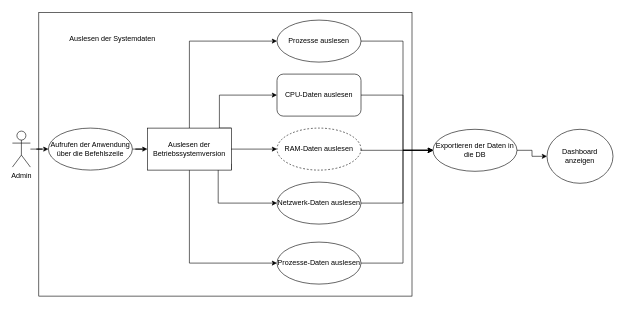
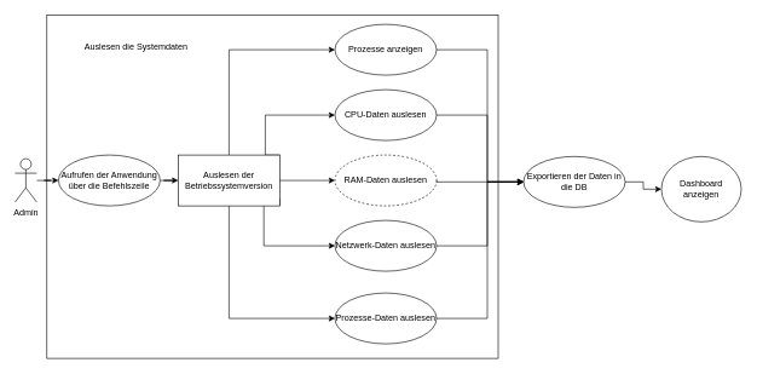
  <mxCell id="0" />
  <mxCell id="1" parent="0" />
  <mxCell id="2" value="" style="rounded=0;whiteSpace=wrap;html=1;" vertex="1" parent="1"><mxGeometry x="64" y="20" width="622" height="473" as="geometry" /></mxCell>
  <mxCell id="3" value="" style="edgeStyle=orthogonalEdgeStyle;rounded=0;orthogonalLoop=1;jettySize=auto;html=1;" parent="1" source="4" target="6" edge="1"><mxGeometry relative="1" as="geometry" /></mxCell>
  <mxCell id="4" value="Admin" style="shape=umlActor;verticalLabelPosition=bottom;verticalAlign=top;html=1;outlineConnect=0;" parent="1" vertex="1"><mxGeometry x="20" y="218" width="30" height="60" as="geometry" /></mxCell>
  <mxCell id="5" value="" style="edgeStyle=orthogonalEdgeStyle;rounded=0;orthogonalLoop=1;jettySize=auto;html=1;" parent="1" source="6" target="22" edge="1"><mxGeometry relative="1" as="geometry" /></mxCell>
  <mxCell id="6" value="Aufrufen der Anwendung über die Befehlszeile" style="ellipse;whiteSpace=wrap;html=1;" parent="1" vertex="1"><mxGeometry x="80" y="213" width="140" height="70" as="geometry" /></mxCell>
  <mxCell id="7" style="edgeStyle=orthogonalEdgeStyle;rounded=0;orthogonalLoop=1;jettySize=auto;html=1;exitX=1;exitY=0.5;exitDx=0;exitDy=0;entryX=0;entryY=0.5;entryDx=0;entryDy=0;" edge="1" parent="1" source="8" target="24"><mxGeometry relative="1" as="geometry"><Array as="points"><mxPoint x="671" y="68" /><mxPoint x="671" y="250" /></Array></mxGeometry></mxCell>
- <mxCell id="8" value="Prozesse auslesen" style="ellipse;whiteSpace=wrap;html=1;" parent="1" vertex="1"><mxGeometry x="461" y="33" width="140" height="70" as="geometry" /></mxCell>
+ <mxCell id="8" value="Prozesse anzeigen" style="ellipse;whiteSpace=wrap;html=1;" parent="1" vertex="1"><mxGeometry x="461" y="33" width="140" height="70" as="geometry" /></mxCell>
  <mxCell id="9" style="edgeStyle=orthogonalEdgeStyle;rounded=0;orthogonalLoop=1;jettySize=auto;html=1;exitX=1;exitY=0.5;exitDx=0;exitDy=0;entryX=0;entryY=0.5;entryDx=0;entryDy=0;" parent="1" source="10" target="24" edge="1"><mxGeometry relative="1" as="geometry"><Array as="points"><mxPoint x="671" y="158" /><mxPoint x="671" y="250" /></Array></mxGeometry></mxCell>
- <mxCell id="10" value="CPU-Daten auslesen" style="whiteSpace=wrap;html=1;rounded=1;" parent="1" vertex="1"><mxGeometry x="461" y="123" width="140" height="70" as="geometry" /></mxCell>
+ <mxCell id="10" value="CPU-Daten auslesen" style="ellipse;whiteSpace=wrap;html=1;" parent="1" vertex="1"><mxGeometry x="461" y="123" width="140" height="70" as="geometry" /></mxCell>
  <mxCell id="11" style="edgeStyle=orthogonalEdgeStyle;rounded=0;orthogonalLoop=1;jettySize=auto;html=1;exitX=1;exitY=0.5;exitDx=0;exitDy=0;" parent="1" source="12" edge="1"><mxGeometry relative="1" as="geometry"><mxPoint x="721" y="250" as="targetPoint" /><Array as="points"><mxPoint x="601" y="250" /></Array></mxGeometry></mxCell>
  <mxCell id="12" value="RAM-Daten auslesen" style="ellipse;whiteSpace=wrap;html=1;dashed=1;" parent="1" vertex="1"><mxGeometry x="461" y="213" width="140" height="70" as="geometry" /></mxCell>
  <mxCell id="13" style="edgeStyle=orthogonalEdgeStyle;rounded=0;orthogonalLoop=1;jettySize=auto;html=1;exitX=1;exitY=0.5;exitDx=0;exitDy=0;entryX=0;entryY=0.5;entryDx=0;entryDy=0;" parent="1" source="14" target="24" edge="1"><mxGeometry relative="1" as="geometry"><Array as="points"><mxPoint x="671" y="438" /><mxPoint x="671" y="250" /></Array></mxGeometry></mxCell>
  <mxCell id="14" value="Prozesse-Daten auslesen" style="ellipse;whiteSpace=wrap;html=1;" parent="1" vertex="1"><mxGeometry x="461" y="403" width="140" height="70" as="geometry" /></mxCell>
  <mxCell id="15" style="edgeStyle=orthogonalEdgeStyle;rounded=0;orthogonalLoop=1;jettySize=auto;html=1;exitX=1;exitY=0.5;exitDx=0;exitDy=0;entryX=0;entryY=0.5;entryDx=0;entryDy=0;" parent="1" source="16" target="24" edge="1"><mxGeometry relative="1" as="geometry"><Array as="points"><mxPoint x="671" y="338" /><mxPoint x="671" y="250" /></Array></mxGeometry></mxCell>
  <mxCell id="16" value="Netzwerk-Daten auslesen" style="ellipse;whiteSpace=wrap;html=1;" parent="1" vertex="1"><mxGeometry x="461" y="303" width="140" height="70" as="geometry" /></mxCell>
  <mxCell id="17" value="" style="edgeStyle=orthogonalEdgeStyle;rounded=0;orthogonalLoop=1;jettySize=auto;html=1;" parent="1" source="22" target="8" edge="1"><mxGeometry relative="1" as="geometry"><Array as="points"><mxPoint x="315" y="68" /></Array></mxGeometry></mxCell>
  <mxCell id="18" style="edgeStyle=orthogonalEdgeStyle;rounded=0;orthogonalLoop=1;jettySize=auto;html=1;exitX=1;exitY=0;exitDx=0;exitDy=0;entryX=0;entryY=0.5;entryDx=0;entryDy=0;" edge="1" parent="1" source="22" target="10"><mxGeometry relative="1" as="geometry"><Array as="points"><mxPoint x="365" y="158" /></Array></mxGeometry></mxCell>
  <mxCell id="19" style="edgeStyle=orthogonalEdgeStyle;rounded=0;orthogonalLoop=1;jettySize=auto;html=1;exitX=1;exitY=0.5;exitDx=0;exitDy=0;entryX=0;entryY=0.5;entryDx=0;entryDy=0;" edge="1" parent="1" source="22" target="12"><mxGeometry relative="1" as="geometry"><Array as="points"><mxPoint x="259" y="248" /></Array></mxGeometry></mxCell>
  <mxCell id="20" style="edgeStyle=orthogonalEdgeStyle;rounded=0;orthogonalLoop=1;jettySize=auto;html=1;exitX=1;exitY=1;exitDx=0;exitDy=0;entryX=0;entryY=0.5;entryDx=0;entryDy=0;" edge="1" parent="1" source="22" target="16"><mxGeometry relative="1" as="geometry"><Array as="points"><mxPoint x="363" y="273" /><mxPoint x="363" y="338" /></Array></mxGeometry></mxCell>
  <mxCell id="21" style="edgeStyle=orthogonalEdgeStyle;rounded=0;orthogonalLoop=1;jettySize=auto;html=1;exitX=0.5;exitY=1;exitDx=0;exitDy=0;entryX=0;entryY=0.5;entryDx=0;entryDy=0;" edge="1" parent="1" source="22" target="14"><mxGeometry relative="1" as="geometry"><Array as="points"><mxPoint x="315" y="438" /></Array></mxGeometry></mxCell>
  <mxCell id="22" value="Auslesen der Betriebssystemversion" style="whiteSpace=wrap;html=1;rounded=0;" parent="1" vertex="1"><mxGeometry x="245" y="213" width="140" height="70" as="geometry" /></mxCell>
  <mxCell id="23" value="" style="edgeStyle=orthogonalEdgeStyle;rounded=0;orthogonalLoop=1;jettySize=auto;html=1;" parent="1" source="24" target="25" edge="1"><mxGeometry relative="1" as="geometry" /></mxCell>
  <mxCell id="24" value="Exportieren der Daten in die DB" style="ellipse;whiteSpace=wrap;html=1;" parent="1" vertex="1"><mxGeometry x="721" y="215" width="140" height="70" as="geometry" /></mxCell>
  <mxCell id="25" value="Dashboard anzeigen" style="ellipse;whiteSpace=wrap;html=1;" parent="1" vertex="1"><mxGeometry x="911" y="215" width="110" height="90" as="geometry" /></mxCell>
- <mxCell id="26" value="Auslesen der Systemdaten" style="text;html=3;align=center;verticalAlign=middle;whiteSpace=wrap;rounded=0;" vertex="1" parent="1"><mxGeometry x="96" y="49" width="182" height="30" as="geometry" /></mxCell>
+ <mxCell id="26" value="Auslesen die Systemdaten" style="text;html=3;align=center;verticalAlign=middle;whiteSpace=wrap;rounded=0;" vertex="1" parent="1"><mxGeometry x="96" y="49" width="182" height="30" as="geometry" /></mxCell>
